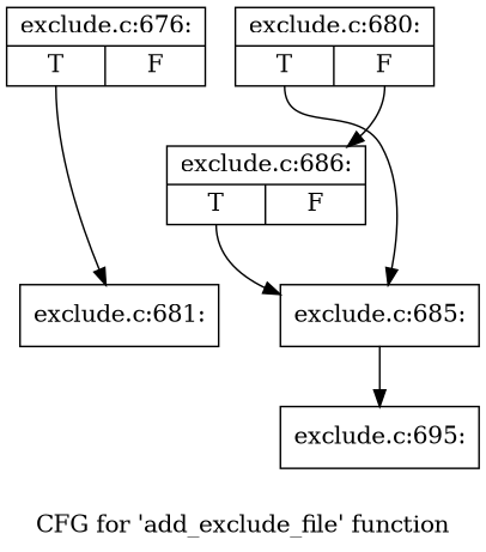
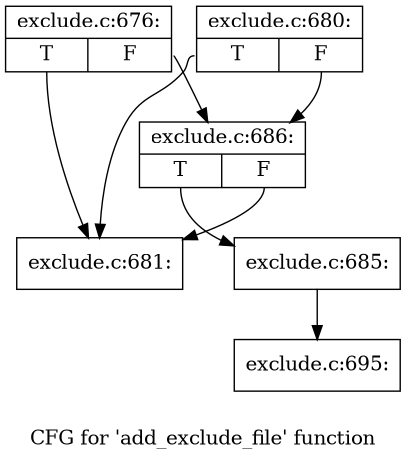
  digraph {
    label="CFG for 'add_exclude_file' function"
    node [shape=record]
    edge [tailport=s0]
    n1 [label="{exclude.c:676:|{<s0>T|<s1>F}}"]
    n2 [label="{exclude.c:686:|{<s0>T|<s1>F}}"]
    n3 [label="{exclude.c:681:}"]
    n4 [label="{exclude.c:680:|{<s0>T|<s1>F}}"]
    n5 [label="{exclude.c:685:}"]
    n6 [label="{exclude.c:695:}"]
+   n1 -> n2 [tailport=s1]
    n1 -> n3
+   n2 -> n3 [tailport=s1]
    n2 -> n5
    n4 -> n2 [tailport=s1]
-   n4 -> n5
+   n4 -> n3
    n5 -> n6
  }
